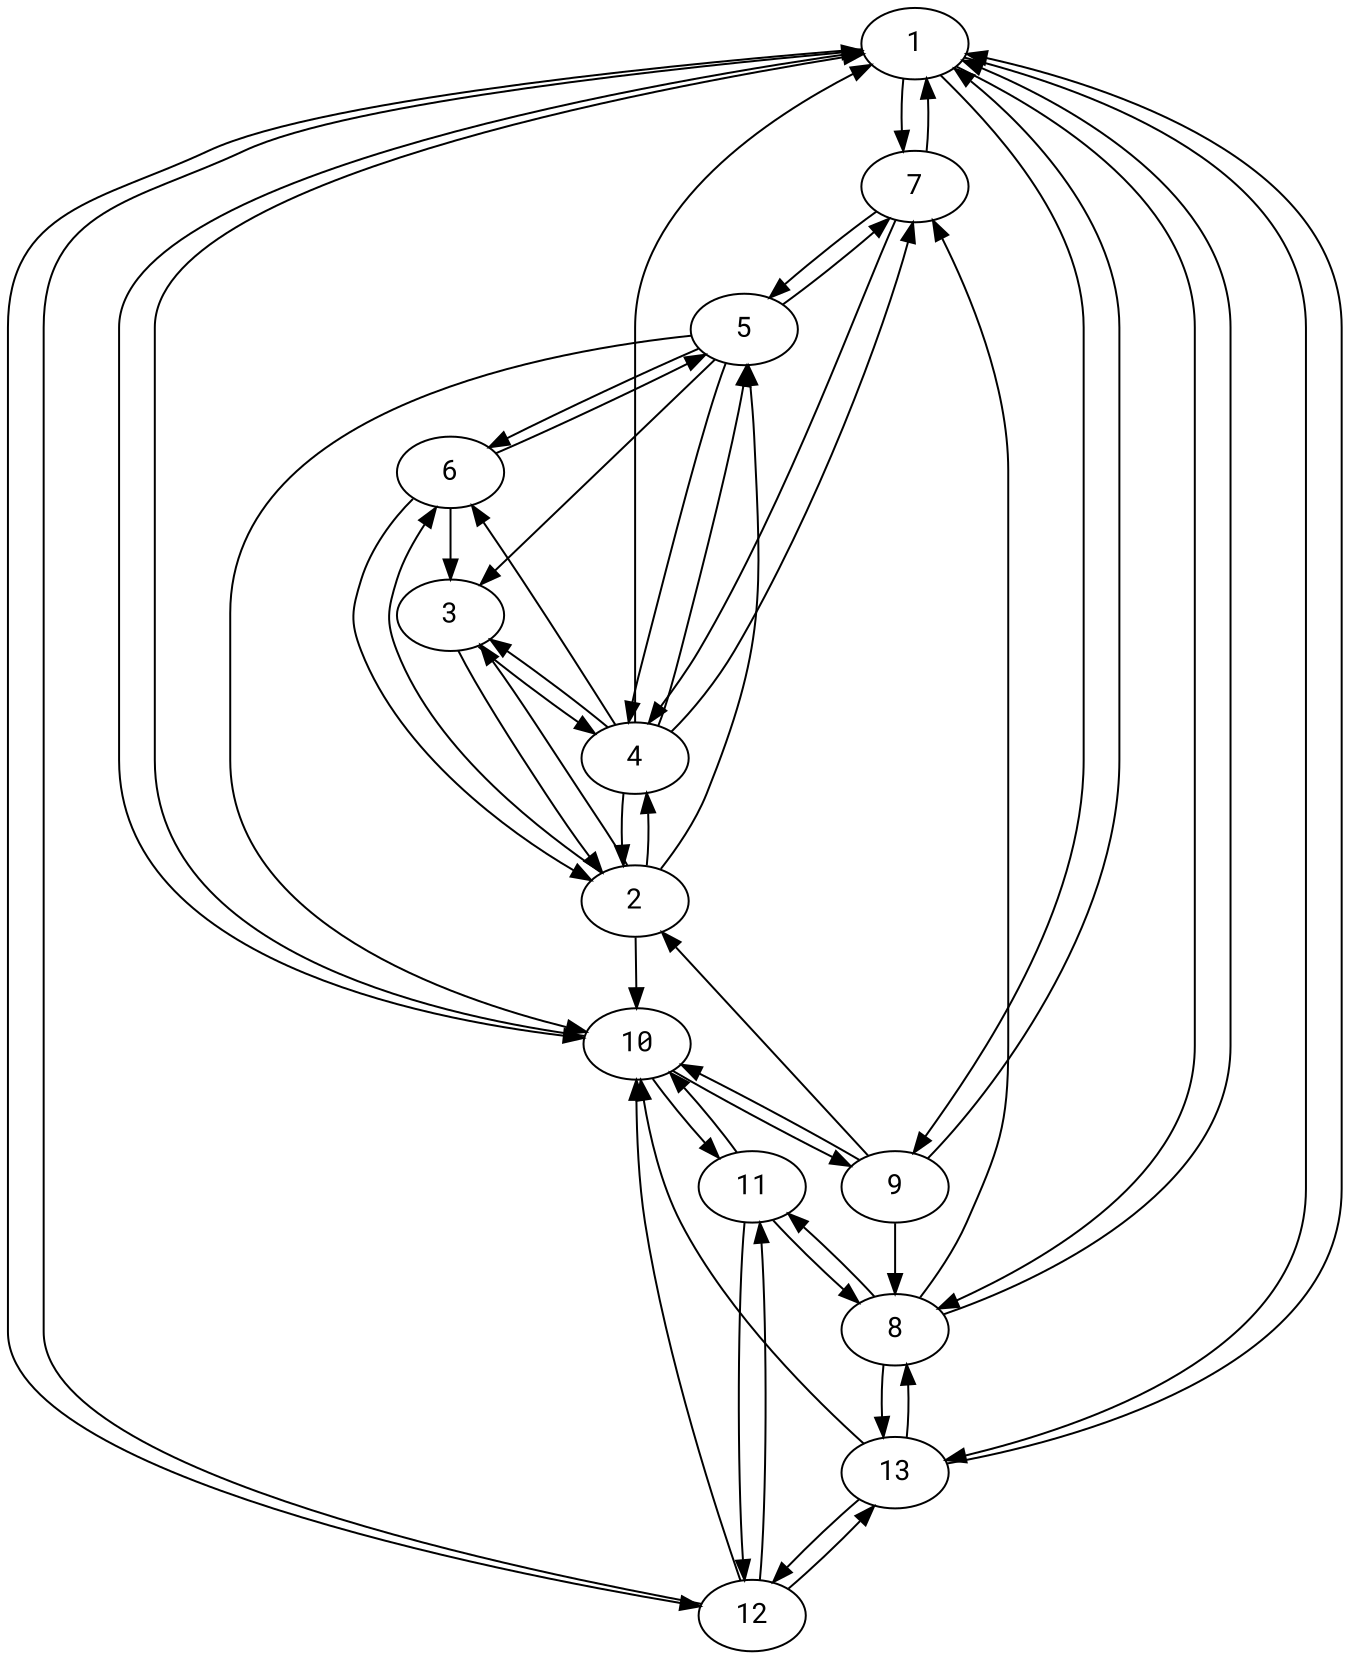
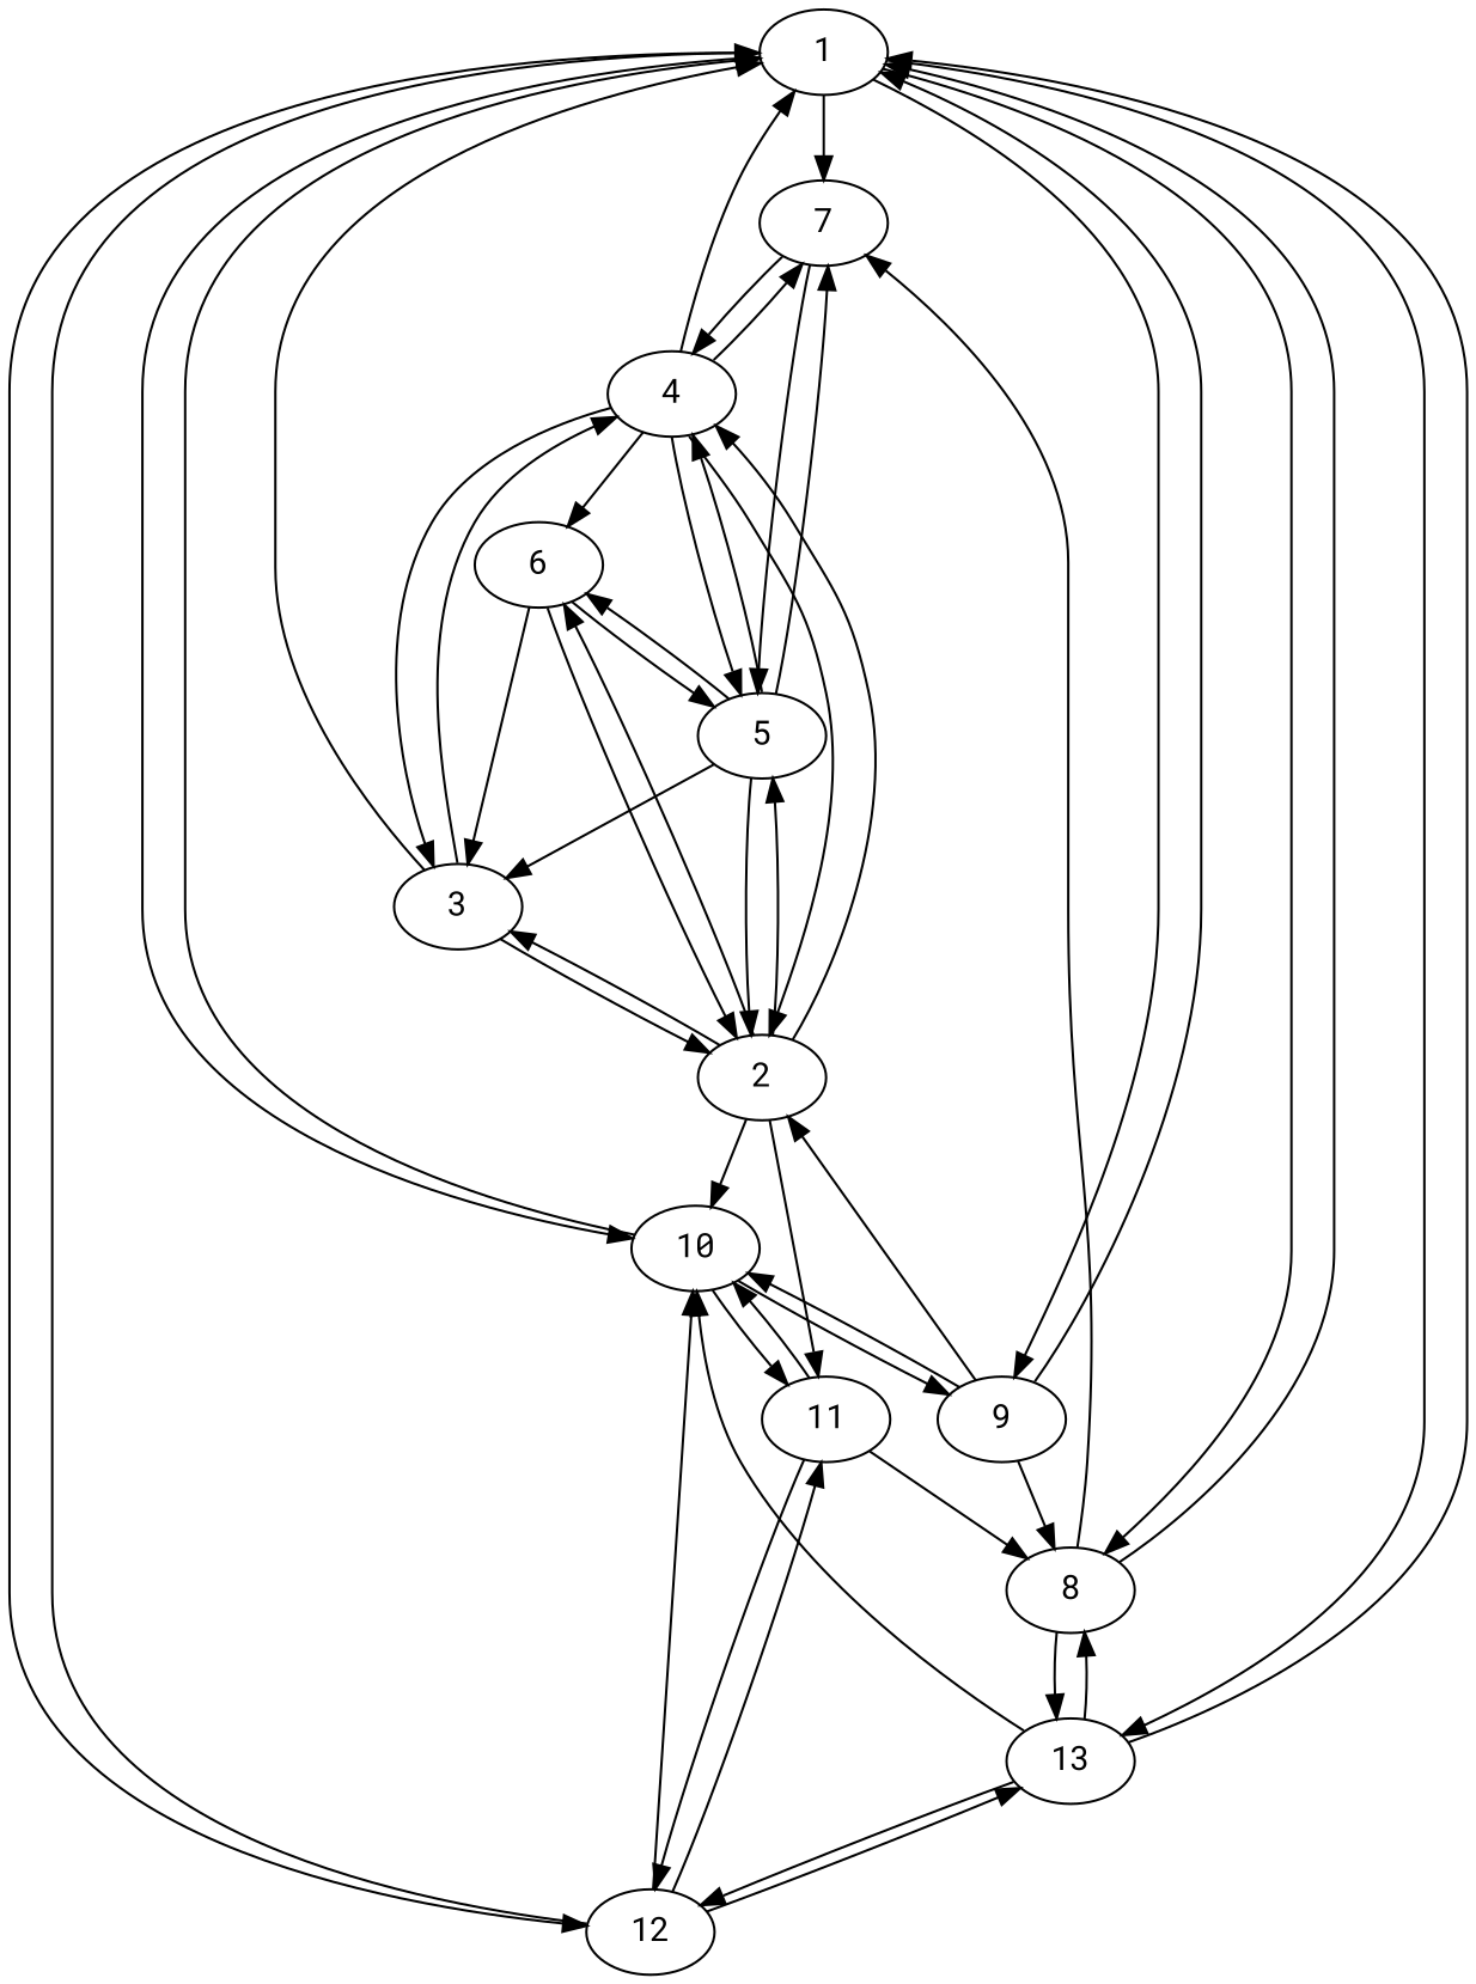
  digraph {
    fontname="Roboto Mono"
    node [fontname="Roboto Mono"]
    edge [fontname="Roboto Mono"]
    1
    7
    8
    9
    10
    12
    13
    4
    5
    11
    2
    3
    6
    1 -> 7
    1 -> 8
    1 -> 9
    1 -> 10
    1 -> 12
    1 -> 13
-   7 -> 1
+   3 -> 1
    7 -> 4
    7 -> 5
    8 -> 1
    8 -> 7
    8 -> 13
-   8 -> 11
+   2 -> 11
    9 -> 1
    9 -> 8
    9 -> 10
    9 -> 2
    10 -> 1
    10 -> 9
    10 -> 11
    12 -> 1
    12 -> 10
    12 -> 13
    12 -> 11
    13 -> 1
    13 -> 8
    13 -> 10
    13 -> 12
    4 -> 1
    4 -> 7
    4 -> 5
    4 -> 2
    4 -> 3
    4 -> 6
    5 -> 7
    5 -> 4
-   5 -> 10
+   5 -> 2
    5 -> 3
    5 -> 6
    11 -> 8
    11 -> 10
    11 -> 12
    2 -> 10
    2 -> 4
    2 -> 5
    2 -> 3
    2 -> 6
    3 -> 4
    3 -> 2
    6 -> 5
    6 -> 2
    6 -> 3
  }
